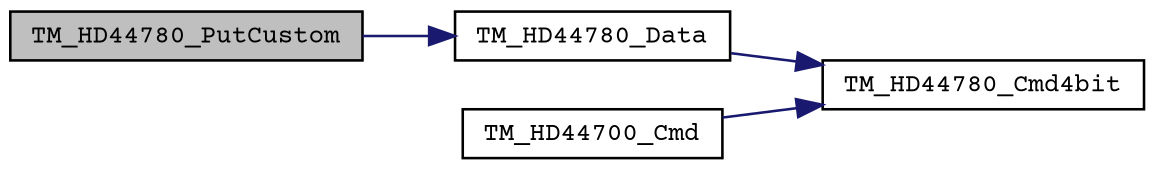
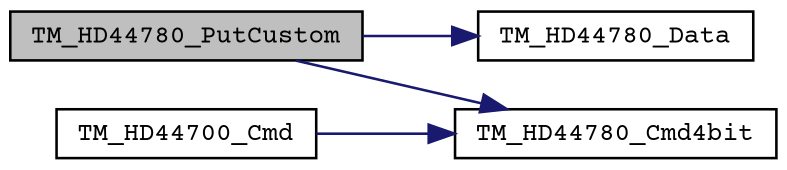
  digraph {
    fontname="Courier Prime"
    rankdir=LR
    node [color=black fillcolor=white fontname="Courier Prime" fontsize=10 shape=record style=filled]
    edge [color=midnightblue fontname="Courier Prime" fontsize=10 labelfontname=Helvetica labelfontsize=10 style=solid]
    n1 [fillcolor=grey75 fontcolor=black height=0.2 label=TM_HD44780_PutCustom width=0.4]
    n2 [height=0.2 label=TM_HD44780_Data width=0.4]
    n3 [height=0.2 label=TM_HD44780_Cmd4bit width=0.4]
    n4 [height=0.2 label=TM_HD44700_Cmd width=0.4]
    n1 -> n2
-   n2 -> n3
+   n1 -> n3
    n4 -> n3
  }
